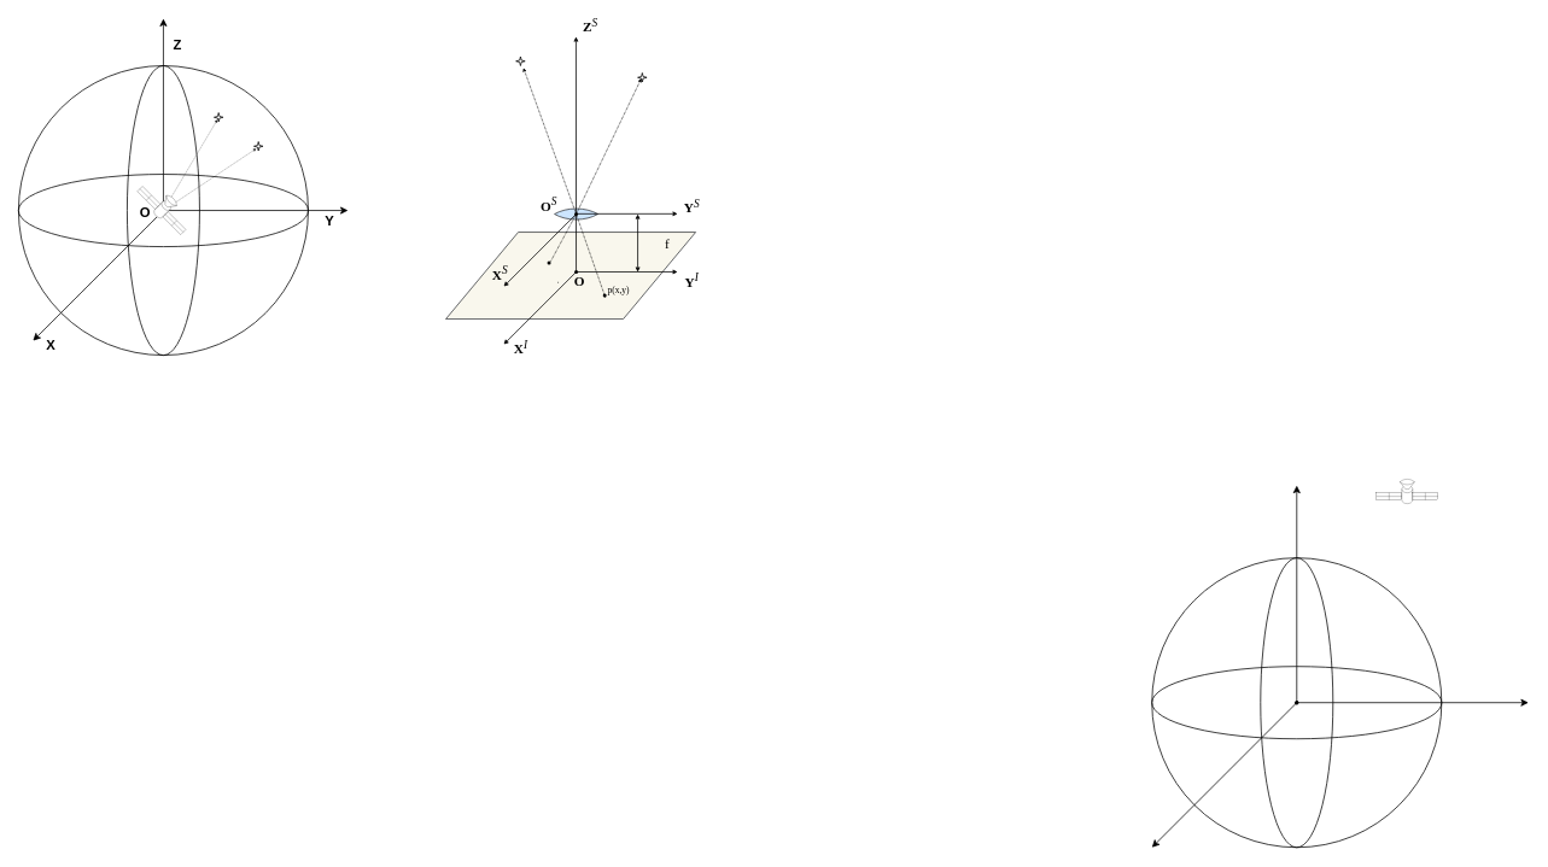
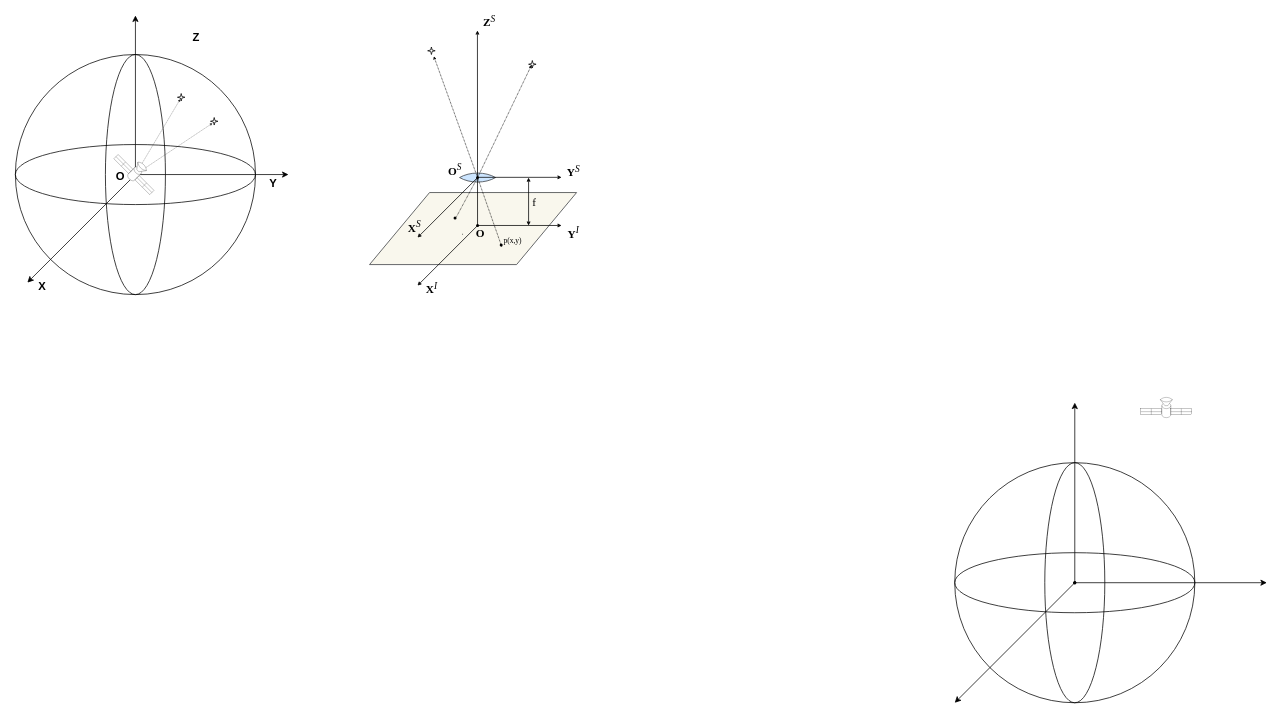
  <mxCell id="0" />
  <mxCell id="1" parent="0" />
  <mxCell id="2" value="" style="shape=parallelogram;perimeter=parallelogramPerimeter;whiteSpace=wrap;html=1;fixedSize=1;size=80;fillColor=#f9f7ed;strokeColor=#36393d;" vertex="1" parent="1"><mxGeometry x="492" y="256" width="276" height="96" as="geometry" /></mxCell>
  <mxCell id="3" value="" style="whiteSpace=wrap;html=1;shape=mxgraph.basic.pointed_oval;direction=south;fillColor=#cce5ff;strokeColor=#36393d;" vertex="1" parent="1"><mxGeometry x="612" y="228" width="48" height="16" as="geometry" /></mxCell>
  <mxCell id="4" value="" style="endArrow=classic;html=1;rounded=0;endSize=3;" edge="1" parent="1"><mxGeometry width="50" height="50" relative="1" as="geometry"><mxPoint x="636" y="300" as="sourcePoint" /><mxPoint x="635.83" y="40" as="targetPoint" /></mxGeometry></mxCell>
  <mxCell id="5" value="" style="endArrow=classic;html=1;rounded=0;endSize=3;" edge="1" parent="1"><mxGeometry width="50" height="50" relative="1" as="geometry"><mxPoint x="636" y="235.71" as="sourcePoint" /><mxPoint x="748" y="235.71" as="targetPoint" /></mxGeometry></mxCell>
  <mxCell id="6" value="" style="endArrow=classic;html=1;rounded=0;endSize=3;" edge="1" parent="1" source="31"><mxGeometry width="50" height="50" relative="1" as="geometry"><mxPoint x="632" y="232" as="sourcePoint" /><mxPoint x="556" y="316" as="targetPoint" /></mxGeometry></mxCell>
  <mxCell id="7" value="" style="verticalLabelPosition=bottom;verticalAlign=top;html=1;shape=mxgraph.basic.4_point_star_2;dx=0.8;" vertex="1" parent="1"><mxGeometry x="569.5" y="62" width="10" height="10" as="geometry" /></mxCell>
  <mxCell id="8" value="" style="verticalLabelPosition=bottom;verticalAlign=top;html=1;shape=mxgraph.basic.4_point_star_2;dx=0.8;" vertex="1" parent="1"><mxGeometry x="704" y="80" width="10" height="10" as="geometry" /></mxCell>
  <mxCell id="9" value="" style="endArrow=classic;html=1;rounded=0;endSize=3;" edge="1" parent="1"><mxGeometry width="50" height="50" relative="1" as="geometry"><mxPoint x="636" y="299.88" as="sourcePoint" /><mxPoint x="748" y="299.88" as="targetPoint" /></mxGeometry></mxCell>
  <mxCell id="10" value="" style="endArrow=classic;html=1;rounded=0;endSize=3;" edge="1" parent="1"><mxGeometry width="50" height="50" relative="1" as="geometry"><mxPoint x="636" y="300" as="sourcePoint" /><mxPoint x="556" y="380" as="targetPoint" /></mxGeometry></mxCell>
  <mxCell id="11" value="" style="ellipse;whiteSpace=wrap;html=1;shadow=0;direction=south;fillStyle=auto;fillColor=none;" vertex="1" parent="1"><mxGeometry x="1392" y="616" width="80" height="320" as="geometry" /></mxCell>
  <mxCell id="12" value="" style="endArrow=classic;html=1;rounded=0;" edge="1" parent="1"><mxGeometry width="50" height="50" relative="1" as="geometry"><mxPoint x="1432" y="776" as="sourcePoint" /><mxPoint x="1432" y="536" as="targetPoint" /></mxGeometry></mxCell>
  <mxCell id="13" value="" style="endArrow=classic;html=1;rounded=0;" edge="1" parent="1"><mxGeometry width="50" height="50" relative="1" as="geometry"><mxPoint x="1432" y="776" as="sourcePoint" /><mxPoint x="1688" y="776" as="targetPoint" /></mxGeometry></mxCell>
  <mxCell id="14" value="" style="endArrow=classic;html=1;rounded=0;" edge="1" parent="1"><mxGeometry width="50" height="50" relative="1" as="geometry"><mxPoint x="1432" y="776" as="sourcePoint" /><mxPoint x="1272" y="936" as="targetPoint" /></mxGeometry></mxCell>
  <mxCell id="15" value="" style="shape=waypoint;sketch=0;fillStyle=solid;size=6;pointerEvents=1;points=[];fillColor=none;resizable=0;rotatable=0;perimeter=centerPerimeter;snapToPoint=1;strokeWidth=0;" vertex="1" parent="1"><mxGeometry x="1422" y="766" width="20" height="20" as="geometry" /></mxCell>
  <mxCell id="16" value="" style="ellipse;whiteSpace=wrap;html=1;shadow=0;direction=west;fillStyle=auto;fillColor=none;" vertex="1" parent="1"><mxGeometry x="1272" y="736" width="320" height="80" as="geometry" /></mxCell>
  <mxCell id="17" value="" style="shape=waypoint;sketch=0;fillStyle=solid;size=6;pointerEvents=1;points=[];fillColor=none;resizable=0;rotatable=0;perimeter=centerPerimeter;snapToPoint=1;strokeWidth=0;" vertex="1" parent="1"><mxGeometry x="1422" y="766" width="20" height="20" as="geometry" /></mxCell>
  <mxCell id="18" value="" style="ellipse;whiteSpace=wrap;html=1;aspect=fixed;fillColor=none;" vertex="1" parent="1"><mxGeometry x="1272" y="616" width="320" height="320" as="geometry" /></mxCell>
  <mxCell id="19" value="" style="shape=waypoint;sketch=0;fillStyle=solid;size=6;pointerEvents=1;points=[];fillColor=none;resizable=0;rotatable=0;perimeter=centerPerimeter;snapToPoint=1;strokeWidth=0;" vertex="1" parent="1"><mxGeometry x="1422" y="766" width="20" height="20" as="geometry" /></mxCell>
  <mxCell id="20" value="" style="group" vertex="1" connectable="0" parent="1"><mxGeometry x="1520" y="528" width="68" height="28" as="geometry" /></mxCell>
  <mxCell id="21" value="" style="shape=cylinder3;whiteSpace=wrap;html=1;boundedLbl=1;backgroundOutline=1;size=4.0;fillColor=none;strokeWidth=0.3;" vertex="1" parent="20"><mxGeometry x="28" y="8" width="12" height="20" as="geometry" /></mxCell>
  <mxCell id="22" value="" style="rounded=0;whiteSpace=wrap;html=1;fillColor=none;strokeWidth=0.3;" vertex="1" parent="20"><mxGeometry x="40" y="16" width="28" height="8" as="geometry" /></mxCell>
  <mxCell id="23" value="" style="endArrow=none;html=1;rounded=0;exitX=0;exitY=0.5;exitDx=0;exitDy=0;entryX=1;entryY=0.5;entryDx=0;entryDy=0;strokeWidth=0.3;" edge="1" parent="20" source="22" target="22"><mxGeometry width="50" height="50" relative="1" as="geometry"><mxPoint x="24" y="119" as="sourcePoint" /><mxPoint x="74" y="69" as="targetPoint" /></mxGeometry></mxCell>
  <mxCell id="24" value="" style="endArrow=none;html=1;rounded=0;entryX=0.5;entryY=0;entryDx=0;entryDy=0;exitX=0.5;exitY=1;exitDx=0;exitDy=0;strokeWidth=0.3;" edge="1" parent="20" source="22" target="22"><mxGeometry width="50" height="50" relative="1" as="geometry"><mxPoint x="24" y="119" as="sourcePoint" /><mxPoint x="74" y="69" as="targetPoint" /></mxGeometry></mxCell>
  <mxCell id="25" value="" style="shape=trapezoid;perimeter=trapezoidPerimeter;whiteSpace=wrap;html=1;fixedSize=1;fillColor=default;flipV=1;size=6;strokeWidth=0.3;" vertex="1" parent="20"><mxGeometry x="26" y="4" width="16" height="8" as="geometry" /></mxCell>
  <mxCell id="26" value="" style="rounded=0;whiteSpace=wrap;html=1;fillColor=none;strokeWidth=0.3;" vertex="1" parent="20"><mxGeometry y="16" width="28" height="8" as="geometry" /></mxCell>
  <mxCell id="27" value="" style="endArrow=none;html=1;rounded=0;exitX=0;exitY=0.5;exitDx=0;exitDy=0;entryX=1;entryY=0.5;entryDx=0;entryDy=0;strokeWidth=0.3;" edge="1" parent="20" source="26" target="26"><mxGeometry width="50" height="50" relative="1" as="geometry"><mxPoint x="-40" y="115" as="sourcePoint" /><mxPoint x="10" y="65" as="targetPoint" /></mxGeometry></mxCell>
  <mxCell id="28" value="" style="whiteSpace=wrap;html=1;shape=mxgraph.basic.pointed_oval;fillColor=default;direction=south;strokeWidth=0.3;" vertex="1" parent="20"><mxGeometry x="26" width="16" height="8" as="geometry" /></mxCell>
  <mxCell id="29" value="" style="endArrow=none;html=1;rounded=0;entryX=0.5;entryY=0;entryDx=0;entryDy=0;exitX=0.5;exitY=1;exitDx=0;exitDy=0;strokeWidth=0.3;" edge="1" parent="20" source="26" target="26"><mxGeometry width="50" height="50" relative="1" as="geometry"><mxPoint x="-40" y="115" as="sourcePoint" /><mxPoint x="10" y="65" as="targetPoint" /></mxGeometry></mxCell>
  <mxCell id="30" value="" style="endArrow=classic;html=1;rounded=0;entryX=0.817;entryY=1.229;entryDx=0;entryDy=0;entryPerimeter=0;exitX=0.583;exitY=0.295;exitDx=0;exitDy=0;exitPerimeter=0;dashed=1;dashPattern=1 1;endSize=2;" edge="1" parent="1" source="31" target="7"><mxGeometry width="50" height="50" relative="1" as="geometry"><mxPoint x="677.5" y="196" as="sourcePoint" /><mxPoint x="724.5" y="136" as="targetPoint" /></mxGeometry></mxCell>
  <mxCell id="31" value="" style="shape=waypoint;sketch=0;fillStyle=solid;size=6;pointerEvents=1;points=[];fillColor=none;resizable=0;rotatable=0;perimeter=centerPerimeter;snapToPoint=1;strokeWidth=0;" vertex="1" parent="1"><mxGeometry x="626" y="226" width="20" height="20" as="geometry" /></mxCell>
  <mxCell id="32" value="" style="shape=waypoint;sketch=0;fillStyle=solid;size=6;pointerEvents=1;points=[];fillColor=none;resizable=0;rotatable=0;perimeter=centerPerimeter;snapToPoint=1;strokeWidth=0;" vertex="1" parent="1"><mxGeometry x="626" y="290" width="20" height="20" as="geometry" /></mxCell>
  <mxCell id="33" value="" style="endArrow=none;html=1;rounded=0;dashed=1;dashPattern=1 1;" edge="1" parent="1" source="39" target="31"><mxGeometry width="50" height="50" relative="1" as="geometry"><mxPoint x="668" y="328" as="sourcePoint" /><mxPoint x="702.5" y="332" as="targetPoint" /></mxGeometry></mxCell>
  <mxCell id="34" value="" style="endArrow=classic;html=1;rounded=0;entryX=0.4;entryY=0.6;entryDx=0;entryDy=0;entryPerimeter=0;dashed=1;dashPattern=1 1;endSize=2;" edge="1" parent="1" target="8"><mxGeometry width="50" height="50" relative="1" as="geometry"><mxPoint x="636" y="236" as="sourcePoint" /><mxPoint x="687" y="58" as="targetPoint" /></mxGeometry></mxCell>
  <mxCell id="35" value="" style="endArrow=none;html=1;rounded=0;dashed=1;dashPattern=1 1;" edge="1" parent="1" target="31"><mxGeometry width="50" height="50" relative="1" as="geometry"><mxPoint x="608" y="288" as="sourcePoint" /><mxPoint x="616" y="232" as="targetPoint" /></mxGeometry></mxCell>
  <mxCell id="36" value="" style="shape=waypoint;sketch=0;fillStyle=solid;size=6;pointerEvents=1;points=[];fillColor=none;resizable=0;rotatable=0;perimeter=centerPerimeter;snapToPoint=1;strokeWidth=0;" vertex="1" parent="1"><mxGeometry x="596" y="280" width="20" height="20" as="geometry" /></mxCell>
  <mxCell id="37" value="" style="endArrow=none;html=1;rounded=0;dashed=1;dashPattern=1 1;" edge="1" parent="1"><mxGeometry width="50" height="50" relative="1" as="geometry"><mxPoint x="616" y="312" as="sourcePoint" /><mxPoint x="616" y="310" as="targetPoint" /></mxGeometry></mxCell>
  <mxCell id="38" value="" style="endArrow=none;html=1;rounded=0;dashed=1;dashPattern=1 1;" edge="1" parent="1" target="39"><mxGeometry width="50" height="50" relative="1" as="geometry"><mxPoint x="668" y="328" as="sourcePoint" /><mxPoint x="636" y="236" as="targetPoint" /></mxGeometry></mxCell>
  <mxCell id="39" value="" style="shape=waypoint;sketch=0;fillStyle=solid;size=6;pointerEvents=1;points=[];fillColor=none;resizable=0;rotatable=0;perimeter=centerPerimeter;snapToPoint=1;strokeWidth=0;" vertex="1" parent="1"><mxGeometry x="657.5" y="316" width="20" height="20" as="geometry" /></mxCell>
  <mxCell id="40" value="&lt;font face=&quot;Times New Roman&quot;&gt;X&lt;/font&gt;&lt;sup&gt;&lt;i style=&quot;font-weight: normal;&quot;&gt;&lt;font face=&quot;Comic Sans MS&quot;&gt;S&lt;/font&gt;&lt;/i&gt;&lt;/sup&gt;" style="text;strokeColor=none;align=center;fillColor=none;html=1;verticalAlign=middle;whiteSpace=wrap;rounded=0;fontStyle=1;fontSize=15;" vertex="1" parent="1"><mxGeometry x="544" y="294" width="16" height="16" as="geometry" /></mxCell>
  <mxCell id="41" value="O" style="text;strokeColor=none;align=center;fillColor=none;html=1;verticalAlign=middle;whiteSpace=wrap;rounded=0;fontStyle=1;fontSize=15;fontFamily=Times New Roman;" vertex="1" parent="1"><mxGeometry x="632" y="302" width="16" height="16" as="geometry" /></mxCell>
  <mxCell id="42" value="&lt;font face=&quot;Times New Roman&quot;&gt;Z&lt;/font&gt;&lt;sup&gt;&lt;i style=&quot;font-weight: normal;&quot;&gt;&lt;font face=&quot;Comic Sans MS&quot;&gt;S&lt;/font&gt;&lt;/i&gt;&lt;/sup&gt;" style="text;strokeColor=none;align=center;fillColor=none;html=1;verticalAlign=middle;whiteSpace=wrap;rounded=0;fontStyle=1;fontSize=15;" vertex="1" parent="1"><mxGeometry x="644" y="20" width="16" height="16" as="geometry" /></mxCell>
  <mxCell id="43" value="&lt;font face=&quot;Times New Roman&quot;&gt;Y&lt;/font&gt;&lt;sup&gt;&lt;i style=&quot;font-weight: normal;&quot;&gt;&lt;font face=&quot;Comic Sans MS&quot;&gt;S&lt;/font&gt;&lt;/i&gt;&lt;/sup&gt;" style="text;strokeColor=none;align=center;fillColor=none;html=1;verticalAlign=middle;whiteSpace=wrap;rounded=0;fontStyle=1;fontSize=15;" vertex="1" parent="1"><mxGeometry x="756" y="220" width="16" height="16" as="geometry" /></mxCell>
  <mxCell id="44" value="&lt;font face=&quot;Times New Roman&quot;&gt;X&lt;/font&gt;&lt;sup&gt;&lt;i style=&quot;font-weight: normal;&quot;&gt;&lt;font face=&quot;Comic Sans MS&quot;&gt;I&lt;/font&gt;&lt;/i&gt;&lt;/sup&gt;" style="text;strokeColor=none;align=center;fillColor=none;html=1;verticalAlign=middle;whiteSpace=wrap;rounded=0;fontStyle=1;fontSize=15;" vertex="1" parent="1"><mxGeometry x="566.5" y="376" width="16" height="16" as="geometry" /></mxCell>
  <mxCell id="45" value="&lt;font face=&quot;Times New Roman&quot;&gt;O&lt;/font&gt;&lt;sup&gt;&lt;i style=&quot;font-weight: normal;&quot;&gt;&lt;font face=&quot;Comic Sans MS&quot;&gt;S&lt;/font&gt;&lt;/i&gt;&lt;/sup&gt;" style="text;strokeColor=none;align=center;fillColor=none;html=1;verticalAlign=middle;whiteSpace=wrap;rounded=0;fontStyle=1;fontSize=15;" vertex="1" parent="1"><mxGeometry x="598" y="218" width="16" height="16" as="geometry" /></mxCell>
  <mxCell id="46" value="&lt;font face=&quot;Times New Roman&quot;&gt;Y&lt;/font&gt;&lt;sup&gt;&lt;i style=&quot;font-weight: normal;&quot;&gt;&lt;font face=&quot;Comic Sans MS&quot;&gt;I&lt;/font&gt;&lt;/i&gt;&lt;/sup&gt;" style="text;strokeColor=none;align=center;fillColor=none;html=1;verticalAlign=middle;whiteSpace=wrap;rounded=0;fontStyle=1;fontSize=15;" vertex="1" parent="1"><mxGeometry x="756" y="302" width="16" height="16" as="geometry" /></mxCell>
  <mxCell id="47" value="" style="endArrow=classic;startArrow=classic;html=1;rounded=0;startSize=3;endSize=3;" edge="1" parent="1"><mxGeometry width="50" height="50" relative="1" as="geometry"><mxPoint x="704" y="300" as="sourcePoint" /><mxPoint x="704" y="236" as="targetPoint" /></mxGeometry></mxCell>
- <mxCell id="48" value="&lt;pre&gt;&lt;font face=&quot;Comic Sans MS&quot;&gt;f&lt;/font&gt;&lt;/pre&gt;" style="text;strokeColor=none;align=center;fillColor=none;html=1;verticalAlign=middle;whiteSpace=wrap;rounded=0;fontStyle=0;fontSize=15;" vertex="1" parent="1"><mxGeometry x="729" y="260" width="16" height="16" as="geometry" /></mxCell>
+ <mxCell id="48" value="&lt;pre&gt;&lt;font face=&quot;Comic Sans MS&quot;&gt;f&lt;/font&gt;&lt;/pre&gt;" style="text;strokeColor=none;align=center;fillColor=none;html=1;verticalAlign=middle;whiteSpace=wrap;rounded=0;fontStyle=0;fontSize=15;" vertex="1" parent="1"><mxGeometry x="704" y="260" width="16" height="16" as="geometry" /></mxCell>
  <mxCell id="49" value="&lt;pre&gt;&lt;font style=&quot;font-size: 10px;&quot; face=&quot;Times New Roman&quot;&gt;p(x,y)&lt;/font&gt;&lt;/pre&gt;" style="text;strokeColor=none;align=center;fillColor=none;html=1;verticalAlign=middle;whiteSpace=wrap;rounded=0;fontStyle=0;fontSize=15;" vertex="1" parent="1"><mxGeometry x="674.5" y="310" width="16" height="16" as="geometry" /></mxCell>
  <mxCell id="50" value="" style="ellipse;whiteSpace=wrap;html=1;shadow=0;direction=south;fillStyle=auto;fillColor=none;" vertex="1" parent="1"><mxGeometry x="140" y="72" width="80" height="320" as="geometry" /></mxCell>
  <mxCell id="51" value="" style="endArrow=classic;html=1;rounded=0;" edge="1" parent="1"><mxGeometry width="50" height="50" relative="1" as="geometry"><mxPoint x="180" y="232" as="sourcePoint" /><mxPoint x="180" y="20" as="targetPoint" /></mxGeometry></mxCell>
  <mxCell id="52" value="" style="endArrow=classic;html=1;rounded=0;" edge="1" parent="1"><mxGeometry width="50" height="50" relative="1" as="geometry"><mxPoint x="180" y="232" as="sourcePoint" /><mxPoint x="384" y="232" as="targetPoint" /></mxGeometry></mxCell>
  <mxCell id="53" value="" style="endArrow=classic;html=1;rounded=0;" edge="1" parent="1"><mxGeometry width="50" height="50" relative="1" as="geometry"><mxPoint x="180" y="232" as="sourcePoint" /><mxPoint x="36" y="376" as="targetPoint" /></mxGeometry></mxCell>
  <mxCell id="54" value="" style="shape=waypoint;sketch=0;fillStyle=solid;size=6;pointerEvents=1;points=[];fillColor=none;resizable=0;rotatable=0;perimeter=centerPerimeter;snapToPoint=1;strokeWidth=0;" vertex="1" parent="1"><mxGeometry x="170" y="222" width="20" height="20" as="geometry" /></mxCell>
  <mxCell id="55" value="" style="ellipse;whiteSpace=wrap;html=1;shadow=0;direction=west;fillStyle=auto;fillColor=none;" vertex="1" parent="1"><mxGeometry x="20" y="192" width="320" height="80" as="geometry" /></mxCell>
  <mxCell id="56" value="" style="shape=waypoint;sketch=0;fillStyle=solid;size=6;pointerEvents=1;points=[];fillColor=none;resizable=0;rotatable=0;perimeter=centerPerimeter;snapToPoint=1;strokeWidth=0;" vertex="1" parent="1"><mxGeometry x="170" y="222" width="20" height="20" as="geometry" /></mxCell>
  <mxCell id="57" value="" style="ellipse;whiteSpace=wrap;html=1;aspect=fixed;fillColor=none;" vertex="1" parent="1"><mxGeometry x="20" y="72" width="320" height="320" as="geometry" /></mxCell>
  <mxCell id="58" value="" style="shape=waypoint;sketch=0;fillStyle=solid;size=6;pointerEvents=1;points=[];fillColor=none;resizable=0;rotatable=0;perimeter=centerPerimeter;snapToPoint=1;strokeWidth=0;" vertex="1" parent="1"><mxGeometry x="170" y="222" width="20" height="20" as="geometry" /></mxCell>
  <mxCell id="59" value="" style="verticalLabelPosition=bottom;verticalAlign=top;html=1;shape=mxgraph.basic.4_point_star_2;dx=0.8;" vertex="1" parent="1"><mxGeometry x="236" y="124" width="10" height="10" as="geometry" /></mxCell>
  <mxCell id="60" value="" style="verticalLabelPosition=bottom;verticalAlign=top;html=1;shape=mxgraph.basic.4_point_star_2;dx=0.8;" vertex="1" parent="1"><mxGeometry x="280" y="156" width="10" height="10" as="geometry" /></mxCell>
  <mxCell id="61" value="" style="endArrow=classic;html=1;rounded=0;strokeWidth=0.5;dashed=1;dashPattern=1 1;endSize=2;entryX=0.354;entryY=0.781;entryDx=0;entryDy=0;entryPerimeter=0;" edge="1" parent="1" source="58" target="59"><mxGeometry width="50" height="50" relative="1" as="geometry"><mxPoint x="100" y="162" as="sourcePoint" /><mxPoint x="150" y="112" as="targetPoint" /></mxGeometry></mxCell>
  <mxCell id="62" value="" style="endArrow=classic;html=1;rounded=0;strokeWidth=0.5;dashed=1;dashPattern=1 1;endSize=2;entryX=0.242;entryY=0.773;entryDx=0;entryDy=0;entryPerimeter=0;" edge="1" parent="1" source="58" target="60"><mxGeometry width="50" height="50" relative="1" as="geometry"><mxPoint x="184" y="236" as="sourcePoint" /><mxPoint x="244" y="136" as="targetPoint" /></mxGeometry></mxCell>
  <mxCell id="63" value="" style="group;rotation=45;" vertex="1" connectable="0" parent="1"><mxGeometry x="148" y="214" width="68" height="28" as="geometry" /></mxCell>
  <mxCell id="64" value="" style="shape=cylinder3;whiteSpace=wrap;html=1;boundedLbl=1;backgroundOutline=1;size=4.0;fillColor=default;strokeWidth=0.3;rotation=45;" vertex="1" parent="63"><mxGeometry x="25" y="7" width="12" height="20" as="geometry" /></mxCell>
  <mxCell id="65" value="" style="rounded=0;whiteSpace=wrap;html=1;fillColor=none;strokeWidth=0.3;rotation=45;" vertex="1" parent="63"><mxGeometry x="30" y="28" width="28" height="8" as="geometry" /></mxCell>
  <mxCell id="66" value="" style="endArrow=none;html=1;rounded=0;exitX=0;exitY=0.5;exitDx=0;exitDy=0;entryX=1;entryY=0.5;entryDx=0;entryDy=0;strokeWidth=0.3;" edge="1" parent="63" source="65" target="65"><mxGeometry width="50" height="50" relative="1" as="geometry"><mxPoint x="-47" y="81" as="sourcePoint" /><mxPoint x="23" y="81" as="targetPoint" /></mxGeometry></mxCell>
  <mxCell id="67" value="" style="endArrow=none;html=1;rounded=0;entryX=0.5;entryY=0;entryDx=0;entryDy=0;exitX=0.5;exitY=1;exitDx=0;exitDy=0;strokeWidth=0.3;" edge="1" parent="63" source="65" target="65"><mxGeometry width="50" height="50" relative="1" as="geometry"><mxPoint x="-47" y="81" as="sourcePoint" /><mxPoint x="23" y="81" as="targetPoint" /></mxGeometry></mxCell>
  <mxCell id="68" value="" style="shape=trapezoid;perimeter=trapezoidPerimeter;whiteSpace=wrap;html=1;fixedSize=1;fillColor=default;flipV=1;size=6;strokeWidth=0.3;rotation=45;" vertex="1" parent="63"><mxGeometry x="30" y="6" width="16" height="8" as="geometry" /></mxCell>
  <mxCell id="69" value="" style="rounded=0;whiteSpace=wrap;html=1;fillColor=none;strokeWidth=0.3;rotation=45;" vertex="1" parent="63"><mxGeometry x="2" width="28" height="8" as="geometry" /></mxCell>
  <mxCell id="70" value="" style="endArrow=none;html=1;rounded=0;exitX=0;exitY=0.5;exitDx=0;exitDy=0;entryX=1;entryY=0.5;entryDx=0;entryDy=0;strokeWidth=0.3;" edge="1" parent="63" source="69" target="69"><mxGeometry width="50" height="50" relative="1" as="geometry"><mxPoint x="-90" y="33" as="sourcePoint" /><mxPoint x="-19" y="33" as="targetPoint" /></mxGeometry></mxCell>
  <mxCell id="71" value="" style="whiteSpace=wrap;html=1;shape=mxgraph.basic.pointed_oval;fillColor=default;direction=south;strokeWidth=0.3;rotation=45;" vertex="1" parent="63"><mxGeometry x="33" y="3" width="16" height="8" as="geometry" /></mxCell>
  <mxCell id="72" value="" style="endArrow=none;html=1;rounded=0;entryX=0.5;entryY=0;entryDx=0;entryDy=0;exitX=0.5;exitY=1;exitDx=0;exitDy=0;strokeWidth=0.3;" edge="1" parent="63" source="69" target="69"><mxGeometry width="50" height="50" relative="1" as="geometry"><mxPoint x="-90" y="33" as="sourcePoint" /><mxPoint x="-19" y="33" as="targetPoint" /></mxGeometry></mxCell>
  <mxCell id="73" value="X" style="text;strokeColor=none;align=center;fillColor=none;html=1;verticalAlign=middle;whiteSpace=wrap;rounded=0;fontStyle=1;fontSize=15;" vertex="1" parent="1"><mxGeometry x="48" y="372" width="16" height="16" as="geometry" /></mxCell>
  <mxCell id="74" value="Y" style="text;strokeColor=none;align=center;fillColor=none;html=1;verticalAlign=middle;whiteSpace=wrap;rounded=0;fontStyle=1;fontSize=15;" vertex="1" parent="1"><mxGeometry x="356" y="235" width="16" height="16" as="geometry" /></mxCell>
- <mxCell id="75" value="Z" style="text;strokeColor=none;align=center;fillColor=none;html=1;verticalAlign=middle;whiteSpace=wrap;rounded=0;fontStyle=1;fontSize=15;" vertex="1" parent="1"><mxGeometry x="188" y="40" width="16" height="16" as="geometry" /></mxCell>
+ <mxCell id="75" value="Z" style="text;strokeColor=none;align=center;fillColor=none;html=1;verticalAlign=middle;whiteSpace=wrap;rounded=0;fontStyle=1;fontSize=15;" vertex="1" parent="1"><mxGeometry x="253" y="40" width="16" height="16" as="geometry" /></mxCell>
  <mxCell id="76" value="O" style="text;strokeColor=none;align=center;fillColor=none;html=1;verticalAlign=middle;whiteSpace=wrap;rounded=0;fontStyle=1;fontSize=15;" vertex="1" parent="1"><mxGeometry x="152" y="226" width="16" height="16" as="geometry" /></mxCell>
